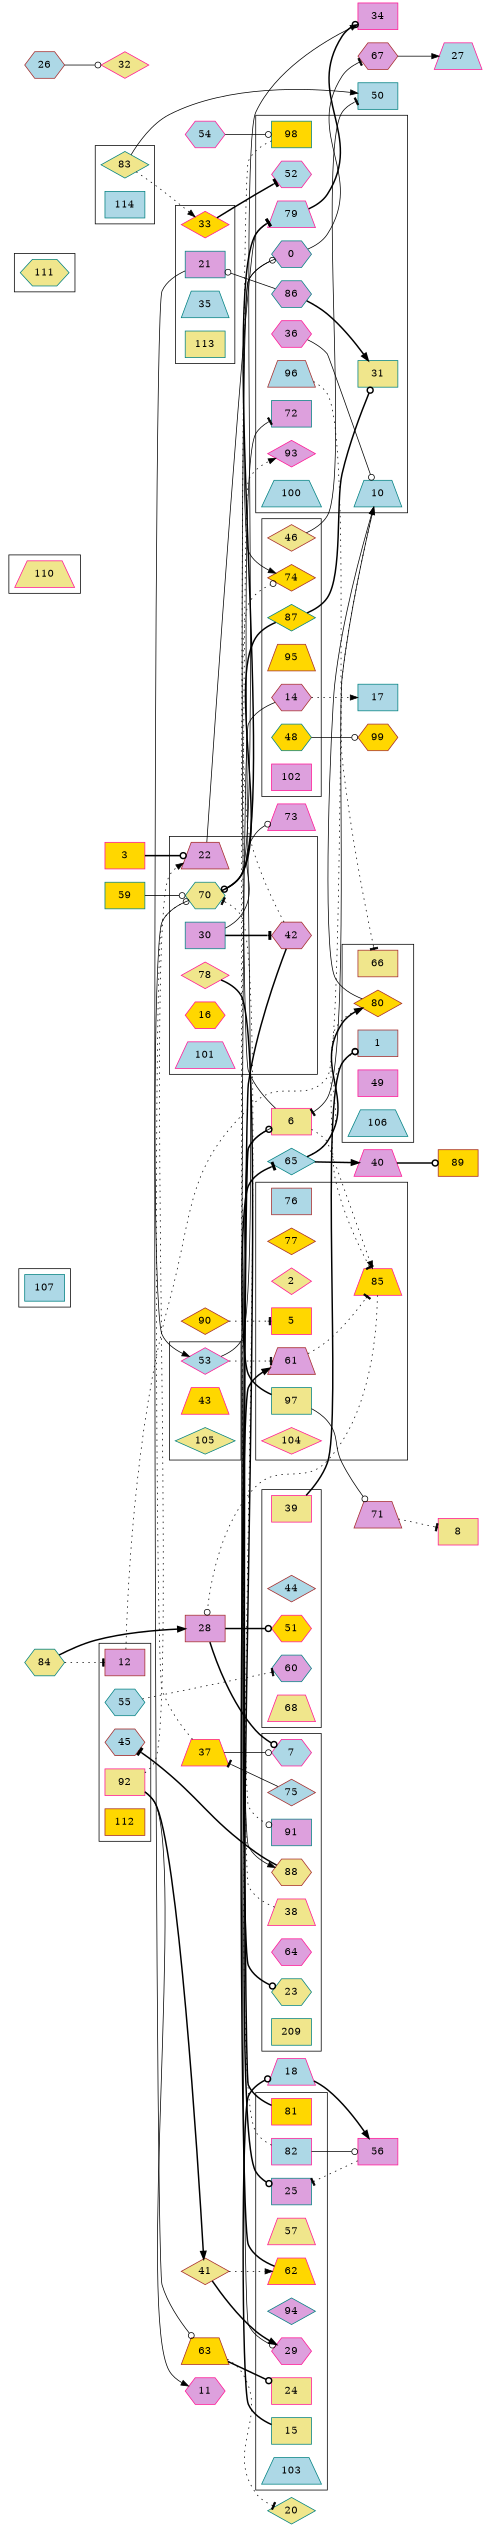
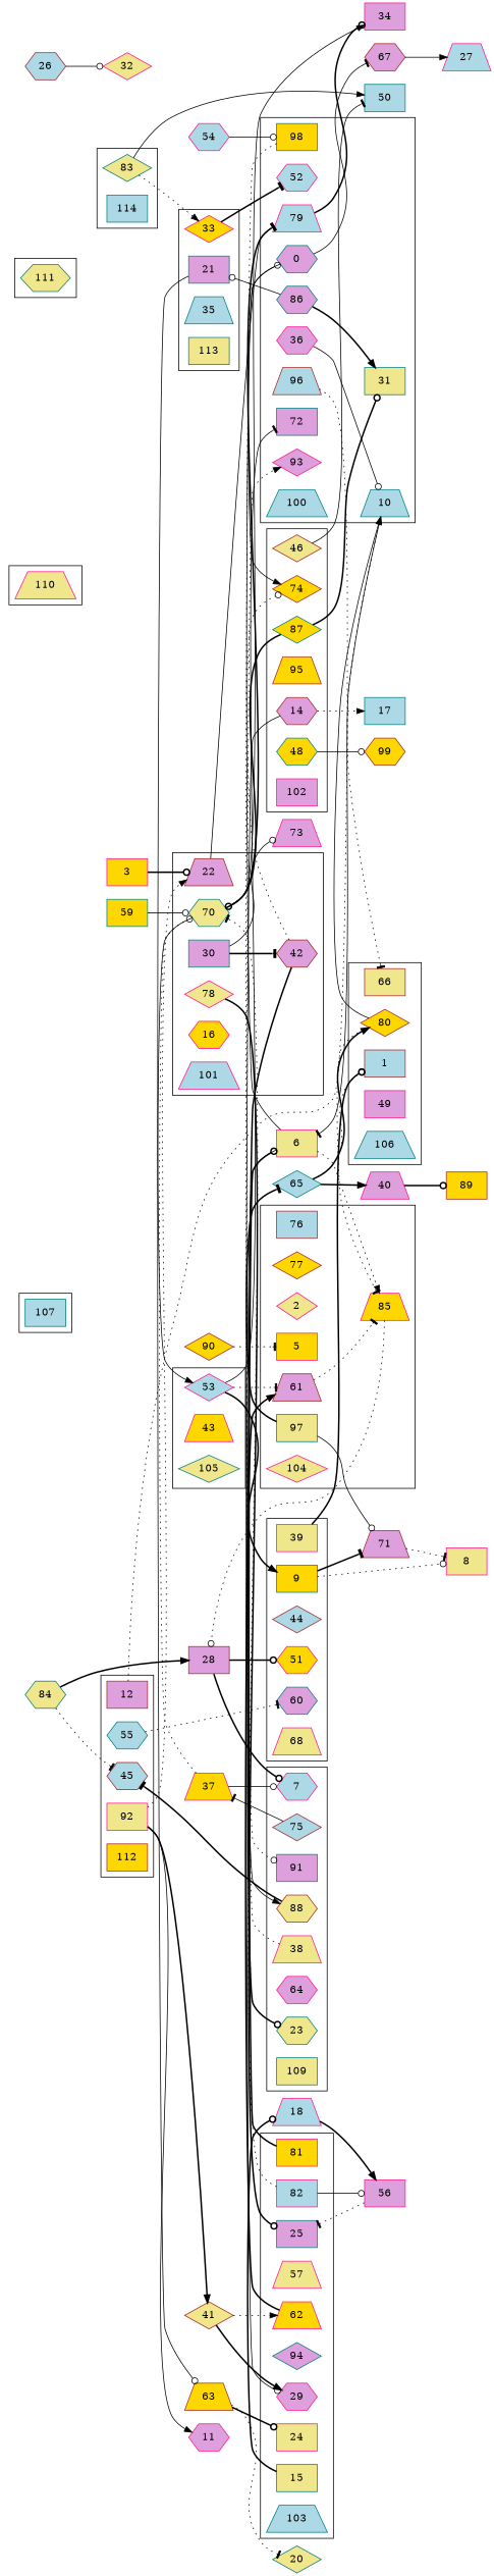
  digraph {
    rankdir=LR
    node [color=deeppink fillcolor=khaki shape=box style=filled]
    edge [arrowhead=odot style=bold]
    98 [color=teal fillcolor=gold]
    79 [fillcolor=lightblue shape=trapezium]
    0 [color=teal fillcolor=plum shape=hexagon]
    36 [fillcolor=plum shape=hexagon]
    72 [color=teal fillcolor=plum]
    96 [color=brown fillcolor=lightblue shape=trapezium]
    93 [fillcolor=plum shape=diamond]
    10 [color=teal fillcolor=lightblue shape=trapezium]
    31 [color=teal]
    52 [fillcolor=lightblue shape=hexagon]
    86 [color=teal fillcolor=plum shape=hexagon]
    100 [color=teal fillcolor=lightblue shape=trapezium]
    22 [color=brown fillcolor=plum shape=trapezium]
    70 [color=teal shape=hexagon]
    30 [color=teal fillcolor=plum]
    78 [shape=diamond]
    16 [fillcolor=gold shape=hexagon]
    42 [color=brown fillcolor=plum shape=hexagon]
    101 [fillcolor=lightblue shape=trapezium]
    87 [color=teal fillcolor=gold shape=diamond]
    48 [color=teal fillcolor=gold shape=hexagon]
    46 [color=brown shape=diamond]
    95 [color=brown fillcolor=gold shape=trapezium]
    14 [color=brown fillcolor=plum shape=hexagon]
    74 [color=brown fillcolor=gold shape=diamond]
    102 [fillcolor=plum]
    24
    25 [color=teal fillcolor=plum]
    82 [fillcolor=lightblue]
    57 [shape=trapezium]
    81 [fillcolor=gold]
    94 [color=teal fillcolor=plum shape=diamond]
    29 [fillcolor=plum shape=hexagon]
    62 [fillcolor=gold shape=trapezium]
    15 [color=teal]
    103 [color=teal fillcolor=lightblue shape=trapezium]
    76 [color=brown fillcolor=lightblue]
    85 [fillcolor=gold shape=trapezium]
    77 [color=brown fillcolor=gold shape=diamond]
    2 [shape=diamond]
    97 [color=teal]
    5 [fillcolor=gold]
    61 [color=brown fillcolor=plum shape=trapezium]
    104 [shape=diamond]
    53 [fillcolor=lightblue shape=diamond]
    43 [fillcolor=gold shape=trapezium]
    105 [color=teal shape=diamond]
    66 [color=brown]
    80 [color=brown fillcolor=gold shape=diamond]
    1 [color=brown fillcolor=lightblue]
    49 [fillcolor=plum]
    106 [color=teal fillcolor=lightblue shape=trapezium]
    107 [color=teal fillcolor=lightblue]
    39
+   9 [color=teal fillcolor=gold]
    44 [color=brown fillcolor=lightblue shape=diamond]
    51 [fillcolor=gold shape=hexagon]
    60 [color=teal fillcolor=plum shape=hexagon]
    68 [shape=trapezium]
    38 [shape=trapezium]
    7 [fillcolor=lightblue shape=hexagon]
    91 [color=teal fillcolor=plum]
    75 [color=brown fillcolor=lightblue shape=diamond]
    88 [color=brown shape=hexagon]
    64 [fillcolor=plum shape=hexagon]
    23 [color=teal shape=hexagon]
-   109 [color=teal label=209]
+   109 [color=teal]
    110 [shape=trapezium]
    111 [color=teal shape=hexagon]
    45 [color=brown fillcolor=lightblue shape=hexagon]
    12 [color=brown fillcolor=plum]
    92
    55 [color=teal fillcolor=lightblue shape=hexagon]
    112 [color=brown fillcolor=gold]
    33 [fillcolor=gold shape=diamond]
    21 [color=teal fillcolor=plum]
    35 [color=teal fillcolor=lightblue shape=trapezium]
    113 [color=teal]
    83 [color=teal shape=diamond]
    114 [color=teal fillcolor=lightblue]
    34 [fillcolor=plum]
    67 [color=brown fillcolor=plum shape=hexagon]
    6
    73 [fillcolor=plum shape=trapezium]
    n85 [color=brown fillcolor=gold label=99 shape=hexagon]
    50 [color=teal fillcolor=lightblue]
    17 [color=teal fillcolor=lightblue]
    56 [fillcolor=plum]
    18 [fillcolor=lightblue shape=trapezium]
    28 [color=brown fillcolor=plum]
    71 [color=brown fillcolor=plum shape=trapezium]
    65 [color=teal fillcolor=lightblue shape=diamond]
    8
    37 [fillcolor=gold shape=trapezium]
    41 [color=brown shape=diamond]
    11 [fillcolor=plum shape=hexagon]
    63 [color=brown fillcolor=gold shape=trapezium]
    27 [fillcolor=lightblue shape=trapezium]
    40 [fillcolor=plum shape=trapezium]
    20 [color=teal shape=diamond]
    90 [color=brown fillcolor=gold shape=diamond]
    54 [fillcolor=lightblue shape=hexagon]
    3 [fillcolor=gold]
    84 [color=teal shape=hexagon]
    89 [color=brown fillcolor=gold]
    59 [color=teal fillcolor=gold]
    26 [color=brown fillcolor=lightblue shape=hexagon]
    32 [shape=diamond]
    subgraph cluster_1 {
      98
      79
      0
      36
      72
      96
      93
      10
      31
      52
      86
      100
    }
    subgraph cluster_2 {
      22
      70
      30
      78
      16
      42
      101
    }
    subgraph cluster_3 {
      87
      48
      46
      95
      14
      74
      102
    }
    subgraph cluster_4 {
      24
      25
      82
      57
      81
      94
      29
      62
      15
      103
    }
    subgraph cluster_5 {
      76
      85
      77
      2
      97
      5
      61
      104
    }
    subgraph cluster_6 {
      53
      43
      105
    }
    subgraph cluster_7 {
      66
      80
      1
      49
      106
    }
    subgraph cluster_8 {
      107
    }
    subgraph cluster_9 {
      39
+     9
      44
      51
      60
      68
    }
    subgraph cluster_10 {
      38
      7
      91
      75
      88
      64
      23
      109
    }
    subgraph cluster_11 {
      110
    }
    subgraph cluster_12 {
      111
    }
    subgraph cluster_13 {
      45
      12
      92
      55
      112
    }
    subgraph cluster_14 {
      33
      21
      35
      113
    }
    subgraph cluster_15 {
      83
      114
    }
    98 -> 91 [style=dotted]
    79 -> 34
    0 -> 74 [arrowhead=normal style=solid]
    0 -> 67 [arrowhead=tee style=solid]
    36 -> 10 [style=solid]
    96 -> 66 [arrowhead=tee style=dotted]
    10 -> 6 [arrowhead=tee style=solid]
    86 -> 31 [arrowhead=normal]
    86 -> 21 [style=solid]
    22 -> 79 [arrowhead=tee style=solid]
    70 -> 79 [arrowhead=tee]
    70 -> 53 [arrowhead=normal style=solid]
    70 -> 34 [arrowhead=normal style=solid]
    30 -> 42 [arrowhead=tee]
    30 -> 73 [style=solid]
    78 -> 25
    42 -> 74 [style=dotted]
    42 -> 23
    87 -> 31
    87 -> 70
    48 -> n85 [style=solid]
    46 -> 50 [arrowhead=tee style=solid]
    14 -> 29 [style=solid]
    14 -> 17 [arrowhead=normal style=dotted]
    82 -> 70 [arrowhead=tee style=dotted]
    82 -> 56 [style=solid]
    81 -> 6
    62 -> 61 [arrowhead=normal]
    15 -> 18
    85 -> 28 [style=dotted]
    97 -> 71 [style=solid]
    97 -> 65 [arrowhead=tee]
    61 -> 85 [arrowhead=tee style=dotted]
    53 -> 72 [arrowhead=tee style=solid]
    53 -> 61 [arrowhead=tee style=dotted]
+   53 -> 9 [arrowhead=normal]
    80 -> 10 [arrowhead=normal style=solid]
    80 -> 85 [arrowhead=tee style=dotted]
    39 -> 1
+   9 -> 71 [arrowhead=tee]
+   9 -> 8 [style=dotted]
    38 -> 93 [arrowhead=normal style=dotted]
    75 -> 37 [arrowhead=tee style=solid]
    88 -> 45 [arrowhead=tee]
    12 -> 10 [arrowhead=normal style=dotted]
    92 -> 22 [arrowhead=normal style=dotted]
    92 -> 41 [arrowhead=normal]
    92 -> 11 [arrowhead=normal style=solid]
    55 -> 60 [arrowhead=tee style=dotted]
    33 -> 52 [arrowhead=tee]
    21 -> 63 [style=solid]
    83 -> 33 [arrowhead=normal style=dotted]
    83 -> 50 [arrowhead=normal style=solid]
    67 -> 27 [arrowhead=normal style=solid]
    6 -> 0 [style=solid]
    6 -> 85 [arrowhead=normal style=dotted]
    6 -> 88 [arrowhead=normal style=solid]
    56 -> 25 [arrowhead=tee style=dotted]
    18 -> 56 [arrowhead=normal]
    28 -> 51
    28 -> 7
    71 -> 8 [arrowhead=tee style=dotted]
    65 -> 80 [arrowhead=normal]
    65 -> 1 [style=dotted]
    65 -> 40 [arrowhead=normal]
    37 -> 70 [style=dotted]
    37 -> 7 [style=solid]
    41 -> 29 [arrowhead=normal]
    41 -> 62 [arrowhead=normal style=dotted]
    63 -> 24
    63 -> 20 [arrowhead=tee style=dotted]
    40 -> 89
    90 -> 5 [arrowhead=tee style=dotted]
    54 -> 98 [style=solid]
    3 -> 22
-   84 -> 12 [arrowhead=tee style=dotted]
+   84 -> 45 [arrowhead=tee style=dotted]
    84 -> 28 [arrowhead=normal]
    59 -> 70 [style=solid]
    26 -> 32 [style=solid]
  }
